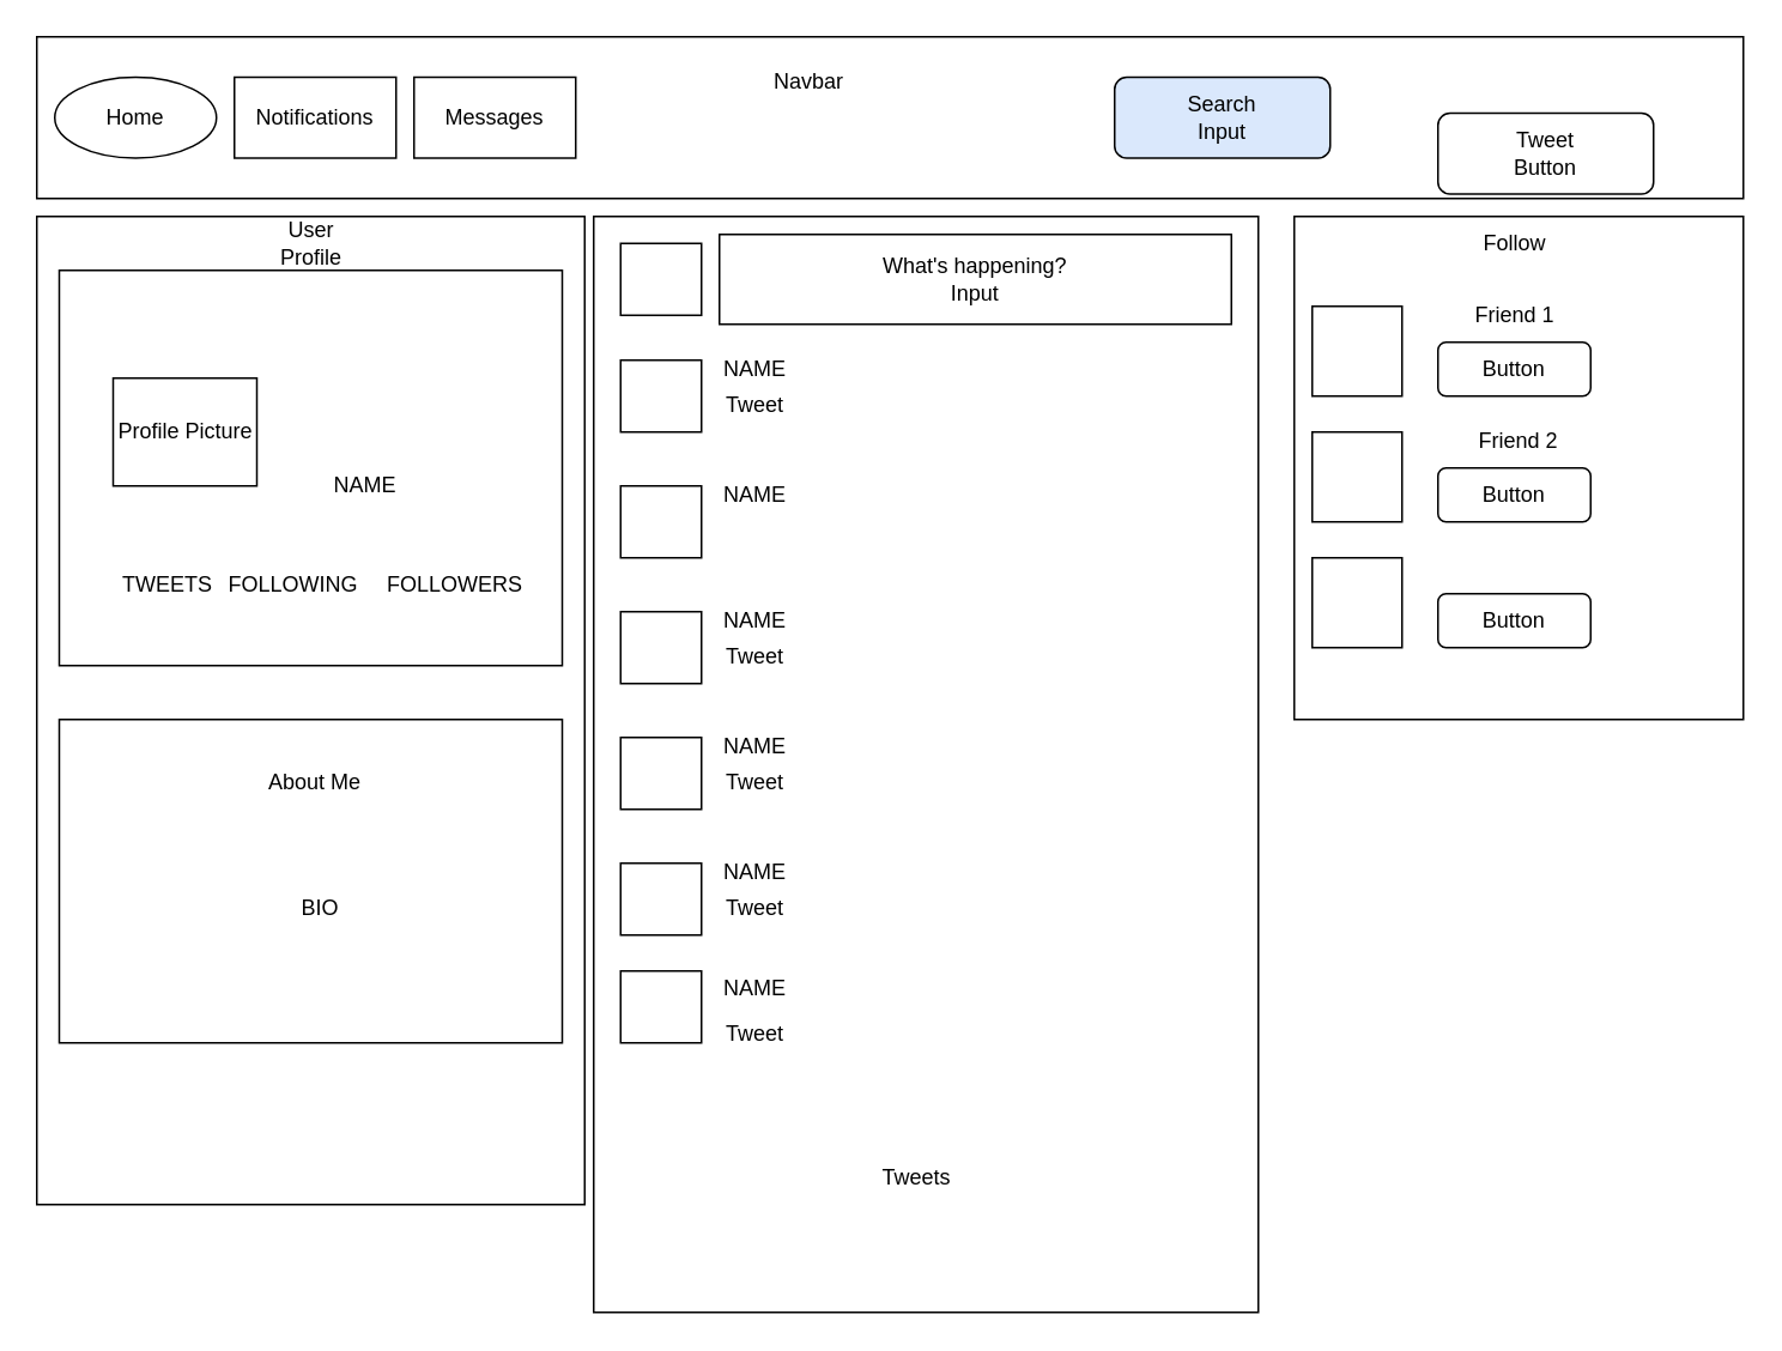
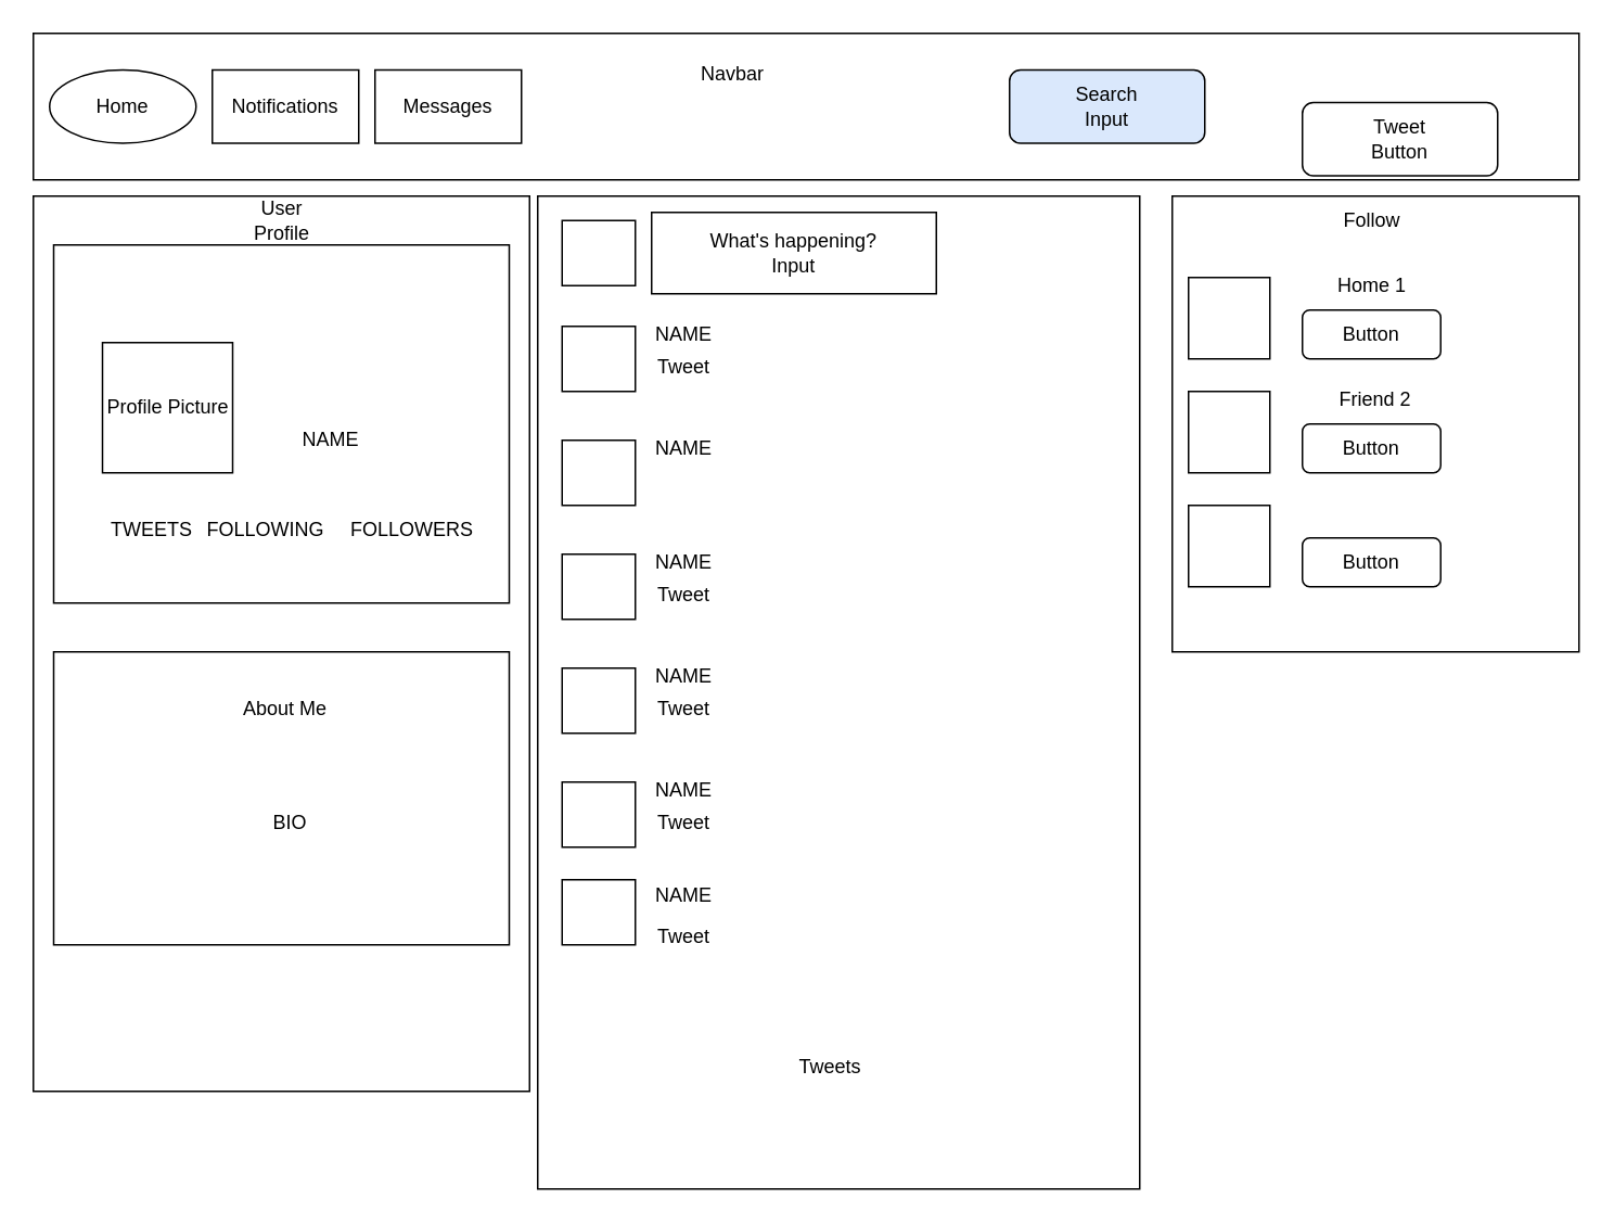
  <mxCell id="0" />
  <mxCell id="1" parent="0" />
  <mxCell id="2" value="" style="rounded=0;whiteSpace=wrap;html=1;" parent="1" vertex="1"><mxGeometry x="20" y="20" width="950" height="90" as="geometry" /></mxCell>
  <mxCell id="3" value="Navbar" style="text;html=1;strokeColor=none;fillColor=none;align=center;verticalAlign=middle;whiteSpace=wrap;rounded=0;" parent="1" vertex="1"><mxGeometry x="420" y="30" width="60" height="30" as="geometry" /></mxCell>
  <mxCell id="4" value="Home" style="ellipse;whiteSpace=wrap;html=1;" parent="1" vertex="1"><mxGeometry x="30" y="42.5" width="90" height="45" as="geometry" /></mxCell>
  <mxCell id="5" value="Notifications" style="rounded=0;whiteSpace=wrap;html=1;" parent="1" vertex="1"><mxGeometry x="130" y="42.5" width="90" height="45" as="geometry" /></mxCell>
  <mxCell id="6" value="Messages" style="rounded=0;whiteSpace=wrap;html=1;" parent="1" vertex="1"><mxGeometry x="230" y="42.5" width="90" height="45" as="geometry" /></mxCell>
  <mxCell id="7" value="Search&lt;br&gt;Input" style="rounded=1;whiteSpace=wrap;html=1;fillColor=#dae8fc;" parent="1" vertex="1"><mxGeometry x="620" y="42.5" width="120" height="45" as="geometry" /></mxCell>
  <mxCell id="8" value="Tweet&lt;br&gt;Button" style="rounded=1;whiteSpace=wrap;html=1;" parent="1" vertex="1"><mxGeometry x="800" y="62.5" width="120" height="45" as="geometry" /></mxCell>
  <mxCell id="9" value="" style="rounded=0;whiteSpace=wrap;html=1;" vertex="1" parent="1"><mxGeometry x="20" y="120" width="305" height="550" as="geometry" /></mxCell>
  <mxCell id="10" value="" style="rounded=0;whiteSpace=wrap;html=1;" parent="1" vertex="1"><mxGeometry x="32.5" y="150" width="280" height="220" as="geometry" /></mxCell>
- <mxCell id="11" value="Profile Picture" style="whiteSpace=wrap;html=1;aspect=fixed;" vertex="1" parent="1"><mxGeometry x="62.5" y="210" width="80" height="60" as="geometry" /></mxCell>
+ <mxCell id="11" value="Profile Picture" style="whiteSpace=wrap;html=1;aspect=fixed;" vertex="1" parent="1"><mxGeometry x="62.5" y="210" width="80" height="80" as="geometry" /></mxCell>
  <mxCell id="12" value="TWEETS" style="text;html=1;strokeColor=none;fillColor=none;align=center;verticalAlign=middle;whiteSpace=wrap;rounded=0;" vertex="1" parent="1"><mxGeometry x="62.5" y="310" width="60" height="30" as="geometry" /></mxCell>
  <mxCell id="13" value="FOLLOWERS" style="text;html=1;strokeColor=none;fillColor=none;align=center;verticalAlign=middle;whiteSpace=wrap;rounded=0;" vertex="1" parent="1"><mxGeometry x="222.5" y="310" width="60" height="30" as="geometry" /></mxCell>
  <mxCell id="14" value="NAME" style="text;html=1;strokeColor=none;fillColor=none;align=center;verticalAlign=middle;whiteSpace=wrap;rounded=0;" vertex="1" parent="1"><mxGeometry x="162.5" y="250" width="80" height="40" as="geometry" /></mxCell>
  <mxCell id="15" value="FOLLOWING" style="text;html=1;strokeColor=none;fillColor=none;align=center;verticalAlign=middle;whiteSpace=wrap;rounded=0;" vertex="1" parent="1"><mxGeometry x="132.5" y="310" width="60" height="30" as="geometry" /></mxCell>
  <mxCell id="16" value="" style="rounded=0;whiteSpace=wrap;html=1;" vertex="1" parent="1"><mxGeometry x="32.5" y="400" width="280" height="180" as="geometry" /></mxCell>
  <mxCell id="17" value="BIO" style="text;html=1;strokeColor=none;fillColor=none;align=center;verticalAlign=middle;whiteSpace=wrap;rounded=0;" vertex="1" parent="1"><mxGeometry x="112.5" y="460" width="130" height="90" as="geometry" /></mxCell>
  <mxCell id="18" value="About Me" style="text;html=1;strokeColor=none;fillColor=none;align=center;verticalAlign=middle;whiteSpace=wrap;rounded=0;" vertex="1" parent="1"><mxGeometry x="145" y="420" width="60" height="30" as="geometry" /></mxCell>
  <mxCell id="19" value="" style="rounded=0;whiteSpace=wrap;html=1;" vertex="1" parent="1"><mxGeometry x="330" y="120" width="370" height="610" as="geometry" /></mxCell>
- <mxCell id="20" value="What's happening?&lt;br&gt;Input" style="rounded=0;whiteSpace=wrap;html=1;" vertex="1" parent="1"><mxGeometry x="400" y="130" width="285" height="50" as="geometry" /></mxCell>
+ <mxCell id="20" value="What's happening?&lt;br&gt;Input" style="rounded=0;whiteSpace=wrap;html=1;" vertex="1" parent="1"><mxGeometry x="400" y="130" width="175" height="50" as="geometry" /></mxCell>
  <mxCell id="21" value="" style="rounded=0;whiteSpace=wrap;html=1;" vertex="1" parent="1"><mxGeometry x="345" y="200" width="45" height="40" as="geometry" /></mxCell>
  <mxCell id="22" value="NAME" style="text;html=1;strokeColor=none;fillColor=none;align=center;verticalAlign=middle;whiteSpace=wrap;rounded=0;" vertex="1" parent="1"><mxGeometry x="390" y="190" width="60" height="30" as="geometry" /></mxCell>
  <mxCell id="23" value="Tweet" style="text;html=1;strokeColor=none;fillColor=none;align=center;verticalAlign=middle;whiteSpace=wrap;rounded=0;" vertex="1" parent="1"><mxGeometry x="390" y="210" width="60" height="30" as="geometry" /></mxCell>
  <mxCell id="24" value="" style="rounded=0;whiteSpace=wrap;html=1;" vertex="1" parent="1"><mxGeometry x="345" y="270" width="45" height="40" as="geometry" /></mxCell>
  <mxCell id="25" value="" style="rounded=0;whiteSpace=wrap;html=1;" vertex="1" parent="1"><mxGeometry x="345" y="340" width="45" height="40" as="geometry" /></mxCell>
  <mxCell id="26" value="" style="rounded=0;whiteSpace=wrap;html=1;" vertex="1" parent="1"><mxGeometry x="345" y="410" width="45" height="40" as="geometry" /></mxCell>
  <mxCell id="27" value="" style="rounded=0;whiteSpace=wrap;html=1;" vertex="1" parent="1"><mxGeometry x="345" y="480" width="45" height="40" as="geometry" /></mxCell>
  <mxCell id="28" value="NAME" style="text;html=1;strokeColor=none;fillColor=none;align=center;verticalAlign=middle;whiteSpace=wrap;rounded=0;" vertex="1" parent="1"><mxGeometry x="390" y="260" width="60" height="30" as="geometry" /></mxCell>
  <mxCell id="29" value="NAME" style="text;html=1;strokeColor=none;fillColor=none;align=center;verticalAlign=middle;whiteSpace=wrap;rounded=0;" vertex="1" parent="1"><mxGeometry x="390" y="330" width="60" height="30" as="geometry" /></mxCell>
  <mxCell id="30" value="Tweet" style="text;html=1;strokeColor=none;fillColor=none;align=center;verticalAlign=middle;whiteSpace=wrap;rounded=0;" vertex="1" parent="1"><mxGeometry x="390" y="350" width="60" height="30" as="geometry" /></mxCell>
  <mxCell id="31" value="NAME" style="text;html=1;strokeColor=none;fillColor=none;align=center;verticalAlign=middle;whiteSpace=wrap;rounded=0;" vertex="1" parent="1"><mxGeometry x="390" y="400" width="60" height="30" as="geometry" /></mxCell>
  <mxCell id="32" value="Tweet" style="text;html=1;strokeColor=none;fillColor=none;align=center;verticalAlign=middle;whiteSpace=wrap;rounded=0;" vertex="1" parent="1"><mxGeometry x="390" y="420" width="60" height="30" as="geometry" /></mxCell>
  <mxCell id="33" value="NAME" style="text;html=1;strokeColor=none;fillColor=none;align=center;verticalAlign=middle;whiteSpace=wrap;rounded=0;" vertex="1" parent="1"><mxGeometry x="390" y="470" width="60" height="30" as="geometry" /></mxCell>
  <mxCell id="34" value="Tweet" style="text;html=1;strokeColor=none;fillColor=none;align=center;verticalAlign=middle;whiteSpace=wrap;rounded=0;" vertex="1" parent="1"><mxGeometry x="390" y="490" width="60" height="30" as="geometry" /></mxCell>
  <mxCell id="35" value="Tweets" style="text;html=1;strokeColor=none;fillColor=none;align=center;verticalAlign=middle;whiteSpace=wrap;rounded=0;" vertex="1" parent="1"><mxGeometry x="460" y="630" width="100" height="50" as="geometry" /></mxCell>
  <mxCell id="36" value="" style="rounded=0;whiteSpace=wrap;html=1;" vertex="1" parent="1"><mxGeometry x="720" y="120" width="250" height="280" as="geometry" /></mxCell>
  <mxCell id="37" value="" style="rounded=0;whiteSpace=wrap;html=1;" vertex="1" parent="1"><mxGeometry x="730" y="170" width="50" height="50" as="geometry" /></mxCell>
  <mxCell id="38" value="" style="rounded=0;whiteSpace=wrap;html=1;" vertex="1" parent="1"><mxGeometry x="345" y="135" width="45" height="40" as="geometry" /></mxCell>
  <mxCell id="39" value="Button" style="rounded=1;whiteSpace=wrap;html=1;" vertex="1" parent="1"><mxGeometry x="800" y="190" width="85" height="30" as="geometry" /></mxCell>
  <mxCell id="40" value="" style="rounded=0;whiteSpace=wrap;html=1;" vertex="1" parent="1"><mxGeometry x="345" y="540" width="45" height="40" as="geometry" /></mxCell>
  <mxCell id="41" value="NAME" style="text;html=1;strokeColor=none;fillColor=none;align=center;verticalAlign=middle;whiteSpace=wrap;rounded=0;" vertex="1" parent="1"><mxGeometry x="390" y="535" width="60" height="30" as="geometry" /></mxCell>
  <mxCell id="42" value="Tweet" style="text;html=1;strokeColor=none;fillColor=none;align=center;verticalAlign=middle;whiteSpace=wrap;rounded=0;" vertex="1" parent="1"><mxGeometry x="390" y="560" width="60" height="30" as="geometry" /></mxCell>
  <mxCell id="43" value="Follow" style="text;html=1;strokeColor=none;fillColor=none;align=center;verticalAlign=middle;whiteSpace=wrap;rounded=0;" vertex="1" parent="1"><mxGeometry x="792.5" y="120" width="100" height="30" as="geometry" /></mxCell>
- <mxCell id="44" value="Friend 1" style="text;html=1;strokeColor=none;fillColor=none;align=center;verticalAlign=middle;whiteSpace=wrap;rounded=0;" vertex="1" parent="1"><mxGeometry x="792.5" y="160" width="100" height="30" as="geometry" /></mxCell>
+ <mxCell id="44" value="Home 1" style="text;html=1;strokeColor=none;fillColor=none;align=center;verticalAlign=middle;whiteSpace=wrap;rounded=0;" vertex="1" parent="1"><mxGeometry x="792.5" y="160" width="100" height="30" as="geometry" /></mxCell>
  <mxCell id="45" value="" style="rounded=0;whiteSpace=wrap;html=1;" vertex="1" parent="1"><mxGeometry x="730" y="240" width="50" height="50" as="geometry" /></mxCell>
  <mxCell id="46" value="Button" style="rounded=1;whiteSpace=wrap;html=1;" vertex="1" parent="1"><mxGeometry x="800" y="260" width="85" height="30" as="geometry" /></mxCell>
  <mxCell id="47" value="Friend 2" style="text;html=1;strokeColor=none;fillColor=none;align=center;verticalAlign=middle;whiteSpace=wrap;rounded=0;" vertex="1" parent="1"><mxGeometry x="795" y="230" width="100" height="30" as="geometry" /></mxCell>
  <mxCell id="48" value="" style="rounded=0;whiteSpace=wrap;html=1;" vertex="1" parent="1"><mxGeometry x="730" y="310" width="50" height="50" as="geometry" /></mxCell>
  <mxCell id="49" value="Button" style="rounded=1;whiteSpace=wrap;html=1;" vertex="1" parent="1"><mxGeometry x="800" y="330" width="85" height="30" as="geometry" /></mxCell>
  <mxCell id="50" value="User Profile" style="text;html=1;strokeColor=none;fillColor=none;align=center;verticalAlign=middle;whiteSpace=wrap;rounded=0;" vertex="1" parent="1"><mxGeometry x="142.5" y="120" width="60" height="30" as="geometry" /></mxCell>
